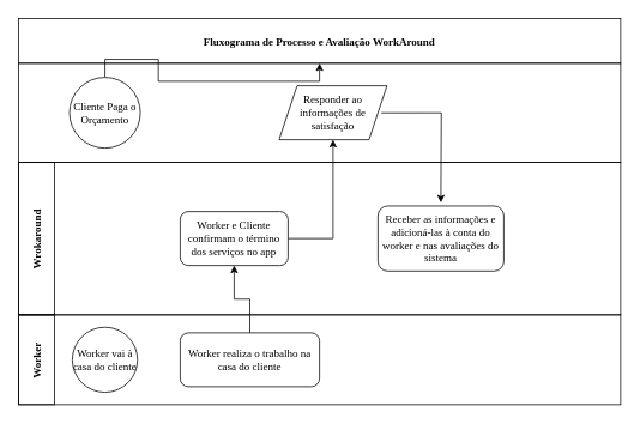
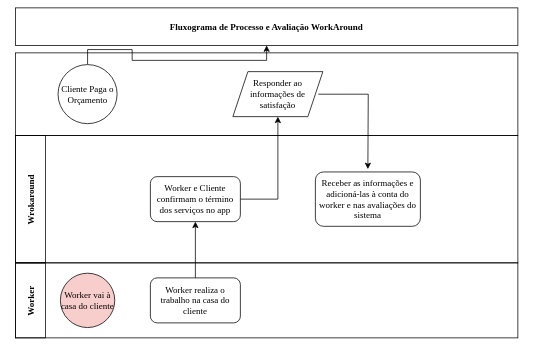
  <mxCell id="0" />
  <mxCell id="1" parent="0" />
  <mxCell id="2" value="" style="rounded=0;whiteSpace=wrap;html=1;fillColor=none;fontFamily=Comic Sans MS;" vertex="1" parent="1"><mxGeometry x="20" y="350" width="670" height="100" as="geometry" /></mxCell>
  <mxCell id="3" value="Worker" style="rounded=0;fillColor=none;fontStyle=1;direction=west;horizontal=0;fontFamily=Comic Sans MS;" vertex="1" parent="1"><mxGeometry x="20" y="350" width="40" height="100" as="geometry" /></mxCell>
  <mxCell id="4" value="" style="rounded=0;whiteSpace=wrap;html=1;fillColor=none;movable=1;resizable=1;rotatable=1;deletable=1;editable=1;locked=0;connectable=1;fontFamily=Comic Sans MS;" vertex="1" parent="1"><mxGeometry x="20" y="180" width="670" height="170" as="geometry" /></mxCell>
  <mxCell id="5" value="Wrokaround" style="rounded=0;fillColor=none;fontStyle=1;direction=west;horizontal=0;movable=1;resizable=1;rotatable=1;deletable=1;editable=1;locked=0;connectable=1;fontFamily=Comic Sans MS;" vertex="1" parent="1"><mxGeometry x="20" y="180" width="40" height="170" as="geometry" /></mxCell>
  <mxCell id="6" value="" style="rounded=0;whiteSpace=wrap;html=1;fillColor=none;movable=1;resizable=1;rotatable=1;deletable=1;editable=1;locked=0;connectable=1;fontFamily=Comic Sans MS;" vertex="1" parent="1"><mxGeometry x="20" y="70" width="670" height="110" as="geometry" /></mxCell>
- <mxCell id="7" value="Fluxograma de Processo e Avaliação WorkAround" style="rounded=0;fillColor=none;fontStyle=1;fontFamily=Comic Sans MS;" vertex="1" parent="1"><mxGeometry x="20" y="20" width="670" height="50" as="geometry" /></mxCell>
- <mxCell id="8" value="Worker vai à casa do cliente" style="ellipse;whiteSpace=wrap;html=1;aspect=fixed;fontFamily=Comic Sans MS;" vertex="1" parent="1"><mxGeometry x="80" y="363.75" width="72.5" height="72.5" as="geometry" /></mxCell>
+ <mxCell id="7" value="Fluxograma de Processo e Avaliação WorkAround" style="rounded=0;fillColor=none;fontStyle=1;fontFamily=Comic Sans MS;" vertex="1" parent="1"><mxGeometry x="20" y="10" width="670" height="50" as="geometry" /></mxCell>
+ <mxCell id="8" value="Worker vai à casa do cliente" style="ellipse;whiteSpace=wrap;html=1;aspect=fixed;fontFamily=Comic Sans MS;fillColor=#f8cecc;" vertex="1" parent="1"><mxGeometry x="80" y="363.75" width="72.5" height="72.5" as="geometry" /></mxCell>
  <mxCell id="9" style="edgeStyle=orthogonalEdgeStyle;rounded=0;orthogonalLoop=1;jettySize=auto;html=1;" edge="1" parent="1" source="10" target="7"><mxGeometry relative="1" as="geometry" /></mxCell>
  <mxCell id="10" value="Cliente Paga o Orçamento" style="ellipse;whiteSpace=wrap;html=1;aspect=fixed;fontFamily=Comic Sans MS;" vertex="1" parent="1"><mxGeometry x="76.87" y="85.63" width="78.75" height="78.75" as="geometry" /></mxCell>
  <mxCell id="11" value="Receber as informações e adicioná-las à conta do worker e nas avaliações do sistema" style="rounded=1;whiteSpace=wrap;html=1;fontFamily=Comic Sans MS;" vertex="1" parent="1"><mxGeometry x="420" y="228.75" width="140" height="72.5" as="geometry" /></mxCell>
  <mxCell id="12" style="edgeStyle=orthogonalEdgeStyle;rounded=0;orthogonalLoop=1;jettySize=auto;html=1;exitX=0.949;exitY=0.502;exitDx=0;exitDy=0;exitPerimeter=0;" edge="1" parent="1" source="13"><mxGeometry relative="1" as="geometry"><mxPoint x="490" y="225" as="targetPoint" /><mxPoint x="420" y="140" as="sourcePoint" /></mxGeometry></mxCell>
  <mxCell id="13" value="Responder ao informações de satisfação" style="shape=parallelogram;perimeter=parallelogramPerimeter;whiteSpace=wrap;html=1;fixedSize=1;fontFamily=Comic Sans MS;" vertex="1" parent="1"><mxGeometry x="310" y="95" width="120" height="60" as="geometry" /></mxCell>
  <mxCell id="14" style="edgeStyle=orthogonalEdgeStyle;rounded=0;orthogonalLoop=1;jettySize=auto;html=1;entryX=0.5;entryY=1;entryDx=0;entryDy=0;" edge="1" parent="1" source="15" target="17"><mxGeometry relative="1" as="geometry" /></mxCell>
- <mxCell id="15" value="Worker realiza o trabalho na casa do cliente" style="rounded=1;whiteSpace=wrap;html=1;fontFamily=Comic Sans MS;" vertex="1" parent="1"><mxGeometry x="200" y="370" width="155" height="60" as="geometry" /></mxCell>
+ <mxCell id="15" value="Worker realiza o trabalho na casa do cliente" style="rounded=1;whiteSpace=wrap;html=1;fontFamily=Comic Sans MS;" vertex="1" parent="1"><mxGeometry x="200" y="370" width="120" height="60" as="geometry" /></mxCell>
  <mxCell id="16" style="edgeStyle=orthogonalEdgeStyle;rounded=0;orthogonalLoop=1;jettySize=auto;html=1;entryX=0.5;entryY=1;entryDx=0;entryDy=0;exitX=1;exitY=0.5;exitDx=0;exitDy=0;" edge="1" parent="1" source="17" target="13"><mxGeometry relative="1" as="geometry" /></mxCell>
  <mxCell id="17" value="Worker e Cliente confirmam o término dos serviços no app" style="rounded=1;whiteSpace=wrap;html=1;fontFamily=Comic Sans MS;" vertex="1" parent="1"><mxGeometry x="200" y="235" width="120" height="60" as="geometry" /></mxCell>
